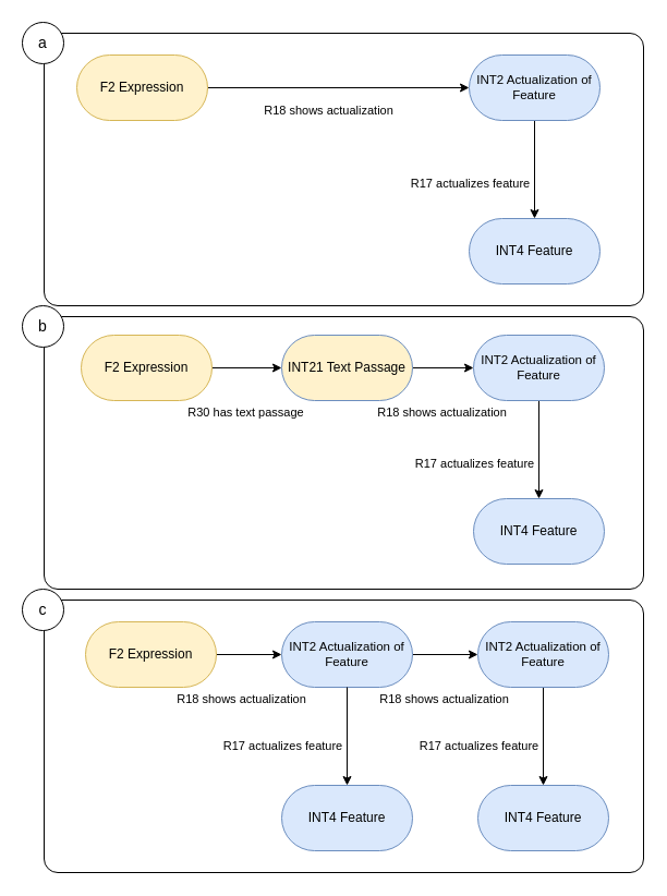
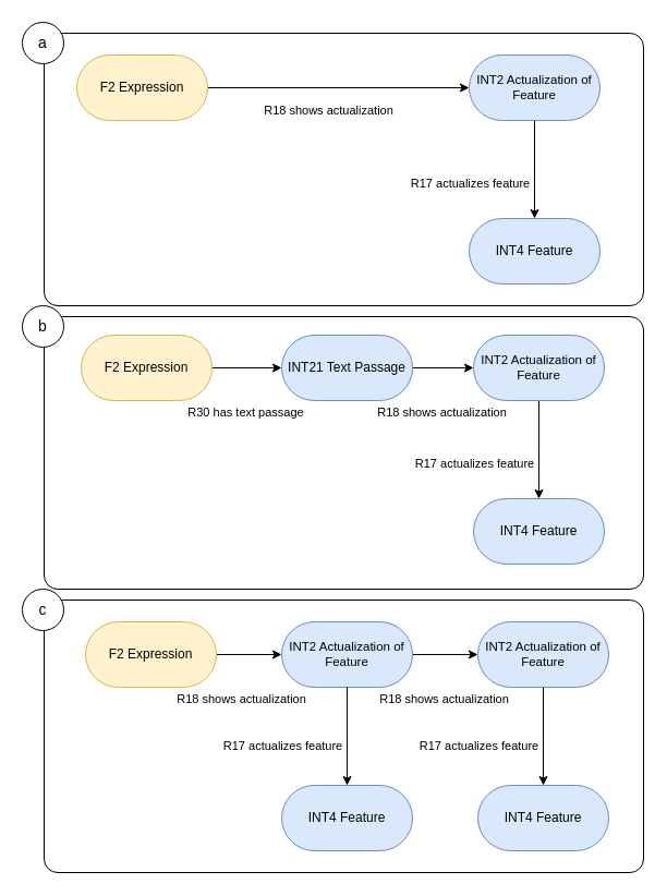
  <mxCell id="0" />
  <mxCell id="1" parent="0" />
  <mxCell id="2" value="" style="rounded=1;whiteSpace=wrap;html=1;arcSize=5;fillColor=none;fontFamily=Helvetica;" parent="1" vertex="1"><mxGeometry x="40" y="290" width="550" height="250" as="geometry" /></mxCell>
  <mxCell id="3" style="edgeStyle=orthogonalEdgeStyle;rounded=0;orthogonalLoop=1;jettySize=auto;html=1;exitX=0.5;exitY=1;exitDx=0;exitDy=0;entryX=0.5;entryY=0;entryDx=0;entryDy=0;fontFamily=Helvetica;" parent="1" source="5" target="8" edge="1"><mxGeometry relative="1" as="geometry" /></mxCell>
  <mxCell id="4" value="R17 actualizes feature" style="edgeLabel;html=1;align=center;verticalAlign=middle;resizable=0;points=[];fontFamily=Helvetica;" parent="3" connectable="0" vertex="1"><mxGeometry x="-0.016" relative="1" as="geometry"><mxPoint x="-60" y="13" as="offset" /></mxGeometry></mxCell>
  <mxCell id="5" value="INT2 Actualization of Feature" style="rounded=1;html=1;perimeterSpacing=0;arcSize=50;whiteSpace=wrap;fontFamily=Helvetica;spacingTop=0;spacingBottom=0;spacing=2;fillColor=#dae8fc;strokeColor=#6c8ebf;fontSize=11.5;" parent="1" vertex="1"><mxGeometry x="430" y="50" width="120" height="60" as="geometry" /></mxCell>
  <mxCell id="6" style="edgeStyle=orthogonalEdgeStyle;rounded=0;orthogonalLoop=1;jettySize=auto;html=1;exitX=1;exitY=0.5;exitDx=0;exitDy=0;entryX=0;entryY=0.5;entryDx=0;entryDy=0;fontFamily=Helvetica;" parent="1" source="9" target="5" edge="1"><mxGeometry relative="1" as="geometry"><mxPoint x="374" y="80" as="sourcePoint" /></mxGeometry></mxCell>
  <mxCell id="7" value="R18 shows actualization" style="edgeLabel;html=1;align=center;verticalAlign=middle;resizable=0;points=[];fontFamily=Helvetica;" parent="6" connectable="0" vertex="1"><mxGeometry x="0.045" y="1" relative="1" as="geometry"><mxPoint x="-15" y="21" as="offset" /></mxGeometry></mxCell>
  <mxCell id="8" value="INT4 Feature" style="rounded=1;html=1;perimeterSpacing=0;arcSize=50;whiteSpace=wrap;fontFamily=Helvetica;spacingTop=0;spacingBottom=0;spacing=2;fillColor=#dae8fc;strokeColor=#6c8ebf;fontSize=12;" parent="1" vertex="1"><mxGeometry x="430" y="200" width="120" height="60" as="geometry" /></mxCell>
  <mxCell id="9" value="F2 Expression" style="rounded=1;html=1;perimeterSpacing=0;arcSize=50;whiteSpace=wrap;fontFamily=Helvetica;spacingTop=0;spacingBottom=0;spacing=2;fillColor=#fff2cc;strokeColor=#d6b656;fontSize=12;" parent="1" vertex="1"><mxGeometry x="70" y="50" width="120" height="60" as="geometry" /></mxCell>
  <mxCell id="10" style="edgeStyle=orthogonalEdgeStyle;rounded=0;orthogonalLoop=1;jettySize=auto;html=1;exitX=0.5;exitY=1;exitDx=0;exitDy=0;entryX=0.5;entryY=0;entryDx=0;entryDy=0;fontFamily=Helvetica;" parent="1" source="12" target="16" edge="1"><mxGeometry relative="1" as="geometry" /></mxCell>
  <mxCell id="11" value="R17 actualizes feature" style="edgeLabel;html=1;align=center;verticalAlign=middle;resizable=0;points=[];fontFamily=Helvetica;" parent="10" connectable="0" vertex="1"><mxGeometry x="-0.016" relative="1" as="geometry"><mxPoint x="-60" y="13" as="offset" /></mxGeometry></mxCell>
  <mxCell id="12" value="INT2 Actualization of Feature" style="rounded=1;html=1;perimeterSpacing=0;arcSize=50;whiteSpace=wrap;fontFamily=Helvetica;spacingTop=0;spacingBottom=0;spacing=2;fillColor=#dae8fc;strokeColor=#6c8ebf;fontSize=11.5;" parent="1" vertex="1"><mxGeometry x="434" y="307" width="120" height="60" as="geometry" /></mxCell>
  <mxCell id="13" style="edgeStyle=orthogonalEdgeStyle;rounded=0;orthogonalLoop=1;jettySize=auto;html=1;exitX=1;exitY=0.5;exitDx=0;exitDy=0;entryX=0;entryY=0.5;entryDx=0;entryDy=0;fontFamily=Helvetica;" parent="1" source="15" target="12" edge="1"><mxGeometry relative="1" as="geometry" /></mxCell>
  <mxCell id="14" value="R18 shows actualization" style="edgeLabel;html=1;align=center;verticalAlign=middle;resizable=0;points=[];fontFamily=Helvetica;" parent="13" connectable="0" vertex="1"><mxGeometry x="0.045" y="1" relative="1" as="geometry"><mxPoint x="-3" y="41" as="offset" /></mxGeometry></mxCell>
- <mxCell id="15" value="INT21 Text Passage" style="rounded=1;html=1;perimeterSpacing=0;arcSize=50;whiteSpace=wrap;fontFamily=Helvetica;spacingTop=0;spacingBottom=0;spacing=2;fillColor=#fff2cc;strokeColor=#6c8ebf;fontSize=12;" parent="1" vertex="1"><mxGeometry x="258" y="307" width="120" height="60" as="geometry" /></mxCell>
+ <mxCell id="15" value="INT21 Text Passage" style="rounded=1;html=1;perimeterSpacing=0;arcSize=50;whiteSpace=wrap;fontFamily=Helvetica;spacingTop=0;spacingBottom=0;spacing=2;fillColor=#dae8fc;strokeColor=#6c8ebf;fontSize=12;" parent="1" vertex="1"><mxGeometry x="258" y="307" width="120" height="60" as="geometry" /></mxCell>
  <mxCell id="16" value="INT4 Feature" style="rounded=1;html=1;perimeterSpacing=0;arcSize=50;whiteSpace=wrap;fontFamily=Helvetica;spacingTop=0;spacingBottom=0;spacing=2;fillColor=#dae8fc;strokeColor=#6c8ebf;fontSize=12;" parent="1" vertex="1"><mxGeometry x="434" y="457" width="120" height="60" as="geometry" /></mxCell>
  <mxCell id="17" style="edgeStyle=orthogonalEdgeStyle;rounded=0;orthogonalLoop=1;jettySize=auto;html=1;exitX=1;exitY=0.5;exitDx=0;exitDy=0;entryX=0;entryY=0.5;entryDx=0;entryDy=0;fontFamily=Helvetica;" parent="1" source="19" target="15" edge="1"><mxGeometry relative="1" as="geometry" /></mxCell>
  <mxCell id="18" value="R30 has text passage" style="edgeLabel;html=1;align=center;verticalAlign=middle;resizable=0;points=[];fontFamily=Helvetica;" parent="17" connectable="0" vertex="1"><mxGeometry x="-0.018" y="1" relative="1" as="geometry"><mxPoint x="-1" y="41" as="offset" /></mxGeometry></mxCell>
  <mxCell id="19" value="F2 Expression" style="rounded=1;html=1;perimeterSpacing=0;arcSize=50;whiteSpace=wrap;fontFamily=Helvetica;spacingTop=0;spacingBottom=0;spacing=2;fillColor=#fff2cc;strokeColor=#d6b656;fontSize=12;" parent="1" vertex="1"><mxGeometry x="74" y="307" width="120" height="60" as="geometry" /></mxCell>
  <mxCell id="20" style="edgeStyle=orthogonalEdgeStyle;rounded=0;orthogonalLoop=1;jettySize=auto;html=1;exitX=0.5;exitY=1;exitDx=0;exitDy=0;entryX=0.5;entryY=0;entryDx=0;entryDy=0;fontFamily=Helvetica;" parent="1" source="22" target="25" edge="1"><mxGeometry relative="1" as="geometry" /></mxCell>
  <mxCell id="21" value="R17 actualizes feature" style="edgeLabel;html=1;align=center;verticalAlign=middle;resizable=0;points=[];fontFamily=Helvetica;" parent="20" connectable="0" vertex="1"><mxGeometry x="-0.016" relative="1" as="geometry"><mxPoint x="-60" y="9" as="offset" /></mxGeometry></mxCell>
  <mxCell id="22" value="INT2 Actualization of Feature" style="rounded=1;html=1;perimeterSpacing=0;arcSize=50;whiteSpace=wrap;fontFamily=Helvetica;spacingTop=0;spacingBottom=0;spacing=2;fillColor=#dae8fc;strokeColor=#6c8ebf;fontSize=11.5;" parent="1" vertex="1"><mxGeometry x="438" y="570" width="120" height="60" as="geometry" /></mxCell>
  <mxCell id="23" style="edgeStyle=orthogonalEdgeStyle;rounded=0;orthogonalLoop=1;jettySize=auto;html=1;exitX=1;exitY=0.5;exitDx=0;exitDy=0;entryX=0;entryY=0.5;entryDx=0;entryDy=0;fontFamily=Helvetica;" parent="1" source="28" target="22" edge="1"><mxGeometry relative="1" as="geometry"><mxPoint x="382" y="600" as="sourcePoint" /></mxGeometry></mxCell>
  <mxCell id="24" value="R18 shows actualization" style="edgeLabel;html=1;align=center;verticalAlign=middle;resizable=0;points=[];fontFamily=Helvetica;" parent="23" connectable="0" vertex="1"><mxGeometry x="0.045" y="1" relative="1" as="geometry"><mxPoint x="-3" y="41" as="offset" /></mxGeometry></mxCell>
  <mxCell id="25" value="INT4 Feature" style="rounded=1;html=1;perimeterSpacing=0;arcSize=50;whiteSpace=wrap;fontFamily=Helvetica;spacingTop=0;spacingBottom=0;spacing=2;fillColor=#dae8fc;strokeColor=#6c8ebf;fontSize=12;" parent="1" vertex="1"><mxGeometry x="438" y="720" width="120" height="60" as="geometry" /></mxCell>
  <mxCell id="26" style="edgeStyle=orthogonalEdgeStyle;rounded=0;orthogonalLoop=1;jettySize=auto;html=1;exitX=1;exitY=0.5;exitDx=0;exitDy=0;entryX=0;entryY=0.5;entryDx=0;entryDy=0;fontFamily=Helvetica;" parent="1" source="27" target="28" edge="1"><mxGeometry relative="1" as="geometry"><mxPoint x="262" y="600" as="targetPoint" /></mxGeometry></mxCell>
  <mxCell id="27" value="F2 Expression" style="rounded=1;html=1;perimeterSpacing=0;arcSize=50;whiteSpace=wrap;fontFamily=Helvetica;spacingTop=0;spacingBottom=0;spacing=2;fillColor=#fff2cc;strokeColor=#d6b656;fontSize=12;" parent="1" vertex="1"><mxGeometry x="78" y="570" width="120" height="60" as="geometry" /></mxCell>
  <mxCell id="28" value="INT2 Actualization of Feature" style="rounded=1;html=1;perimeterSpacing=0;arcSize=50;whiteSpace=wrap;fontFamily=Helvetica;spacingTop=0;spacingBottom=0;spacing=2;fillColor=#dae8fc;strokeColor=#6c8ebf;fontSize=11.5;" parent="1" vertex="1"><mxGeometry x="258" y="570" width="120" height="60" as="geometry" /></mxCell>
  <mxCell id="29" value="R18 shows actualization" style="edgeLabel;html=1;align=center;verticalAlign=middle;resizable=0;points=[];fontFamily=Helvetica;" parent="1" connectable="0" vertex="1"><mxGeometry x="220" y="640" as="geometry" /></mxCell>
  <mxCell id="30" style="edgeStyle=orthogonalEdgeStyle;rounded=0;orthogonalLoop=1;jettySize=auto;html=1;entryX=0.5;entryY=0;entryDx=0;entryDy=0;exitX=0.5;exitY=1;exitDx=0;exitDy=0;fontFamily=Helvetica;" parent="1" source="28" target="32" edge="1"><mxGeometry relative="1" as="geometry"><mxPoint x="320" y="640" as="sourcePoint" /></mxGeometry></mxCell>
  <mxCell id="31" value="R17 actualizes feature" style="edgeLabel;html=1;align=center;verticalAlign=middle;resizable=0;points=[];fontFamily=Helvetica;" parent="30" connectable="0" vertex="1"><mxGeometry x="-0.016" relative="1" as="geometry"><mxPoint x="-60" y="9" as="offset" /></mxGeometry></mxCell>
  <mxCell id="32" value="INT4 Feature" style="rounded=1;html=1;perimeterSpacing=0;arcSize=50;whiteSpace=wrap;fontFamily=Helvetica;spacingTop=0;spacingBottom=0;spacing=2;fillColor=#dae8fc;strokeColor=#6c8ebf;fontSize=12;" parent="1" vertex="1"><mxGeometry x="258" y="720" width="120" height="60" as="geometry" /></mxCell>
  <mxCell id="33" value="" style="rounded=1;whiteSpace=wrap;html=1;arcSize=5;fillColor=none;fontFamily=Helvetica;" parent="1" vertex="1"><mxGeometry x="40" y="30" width="550" height="250" as="geometry" /></mxCell>
  <mxCell id="34" value="" style="rounded=1;whiteSpace=wrap;html=1;arcSize=5;fillColor=none;fontFamily=Helvetica;" parent="1" vertex="1"><mxGeometry x="40" y="550" width="550" height="250" as="geometry" /></mxCell>
  <mxCell id="35" value="a" style="ellipse;whiteSpace=wrap;html=1;aspect=fixed;fillColor=default;fontSize=14;fontFamily=Helvetica;" parent="1" vertex="1"><mxGeometry x="20" y="20" width="38" height="38" as="geometry" /></mxCell>
  <mxCell id="36" value="b" style="ellipse;whiteSpace=wrap;html=1;aspect=fixed;fillColor=default;fontSize=14;fontFamily=Helvetica;" parent="1" vertex="1"><mxGeometry x="20" y="280" width="38" height="38" as="geometry" /></mxCell>
  <mxCell id="37" value="c" style="ellipse;whiteSpace=wrap;html=1;aspect=fixed;fillColor=default;fontSize=14;fontFamily=Helvetica;" parent="1" vertex="1"><mxGeometry x="20" y="540" width="38" height="38" as="geometry" /></mxCell>
